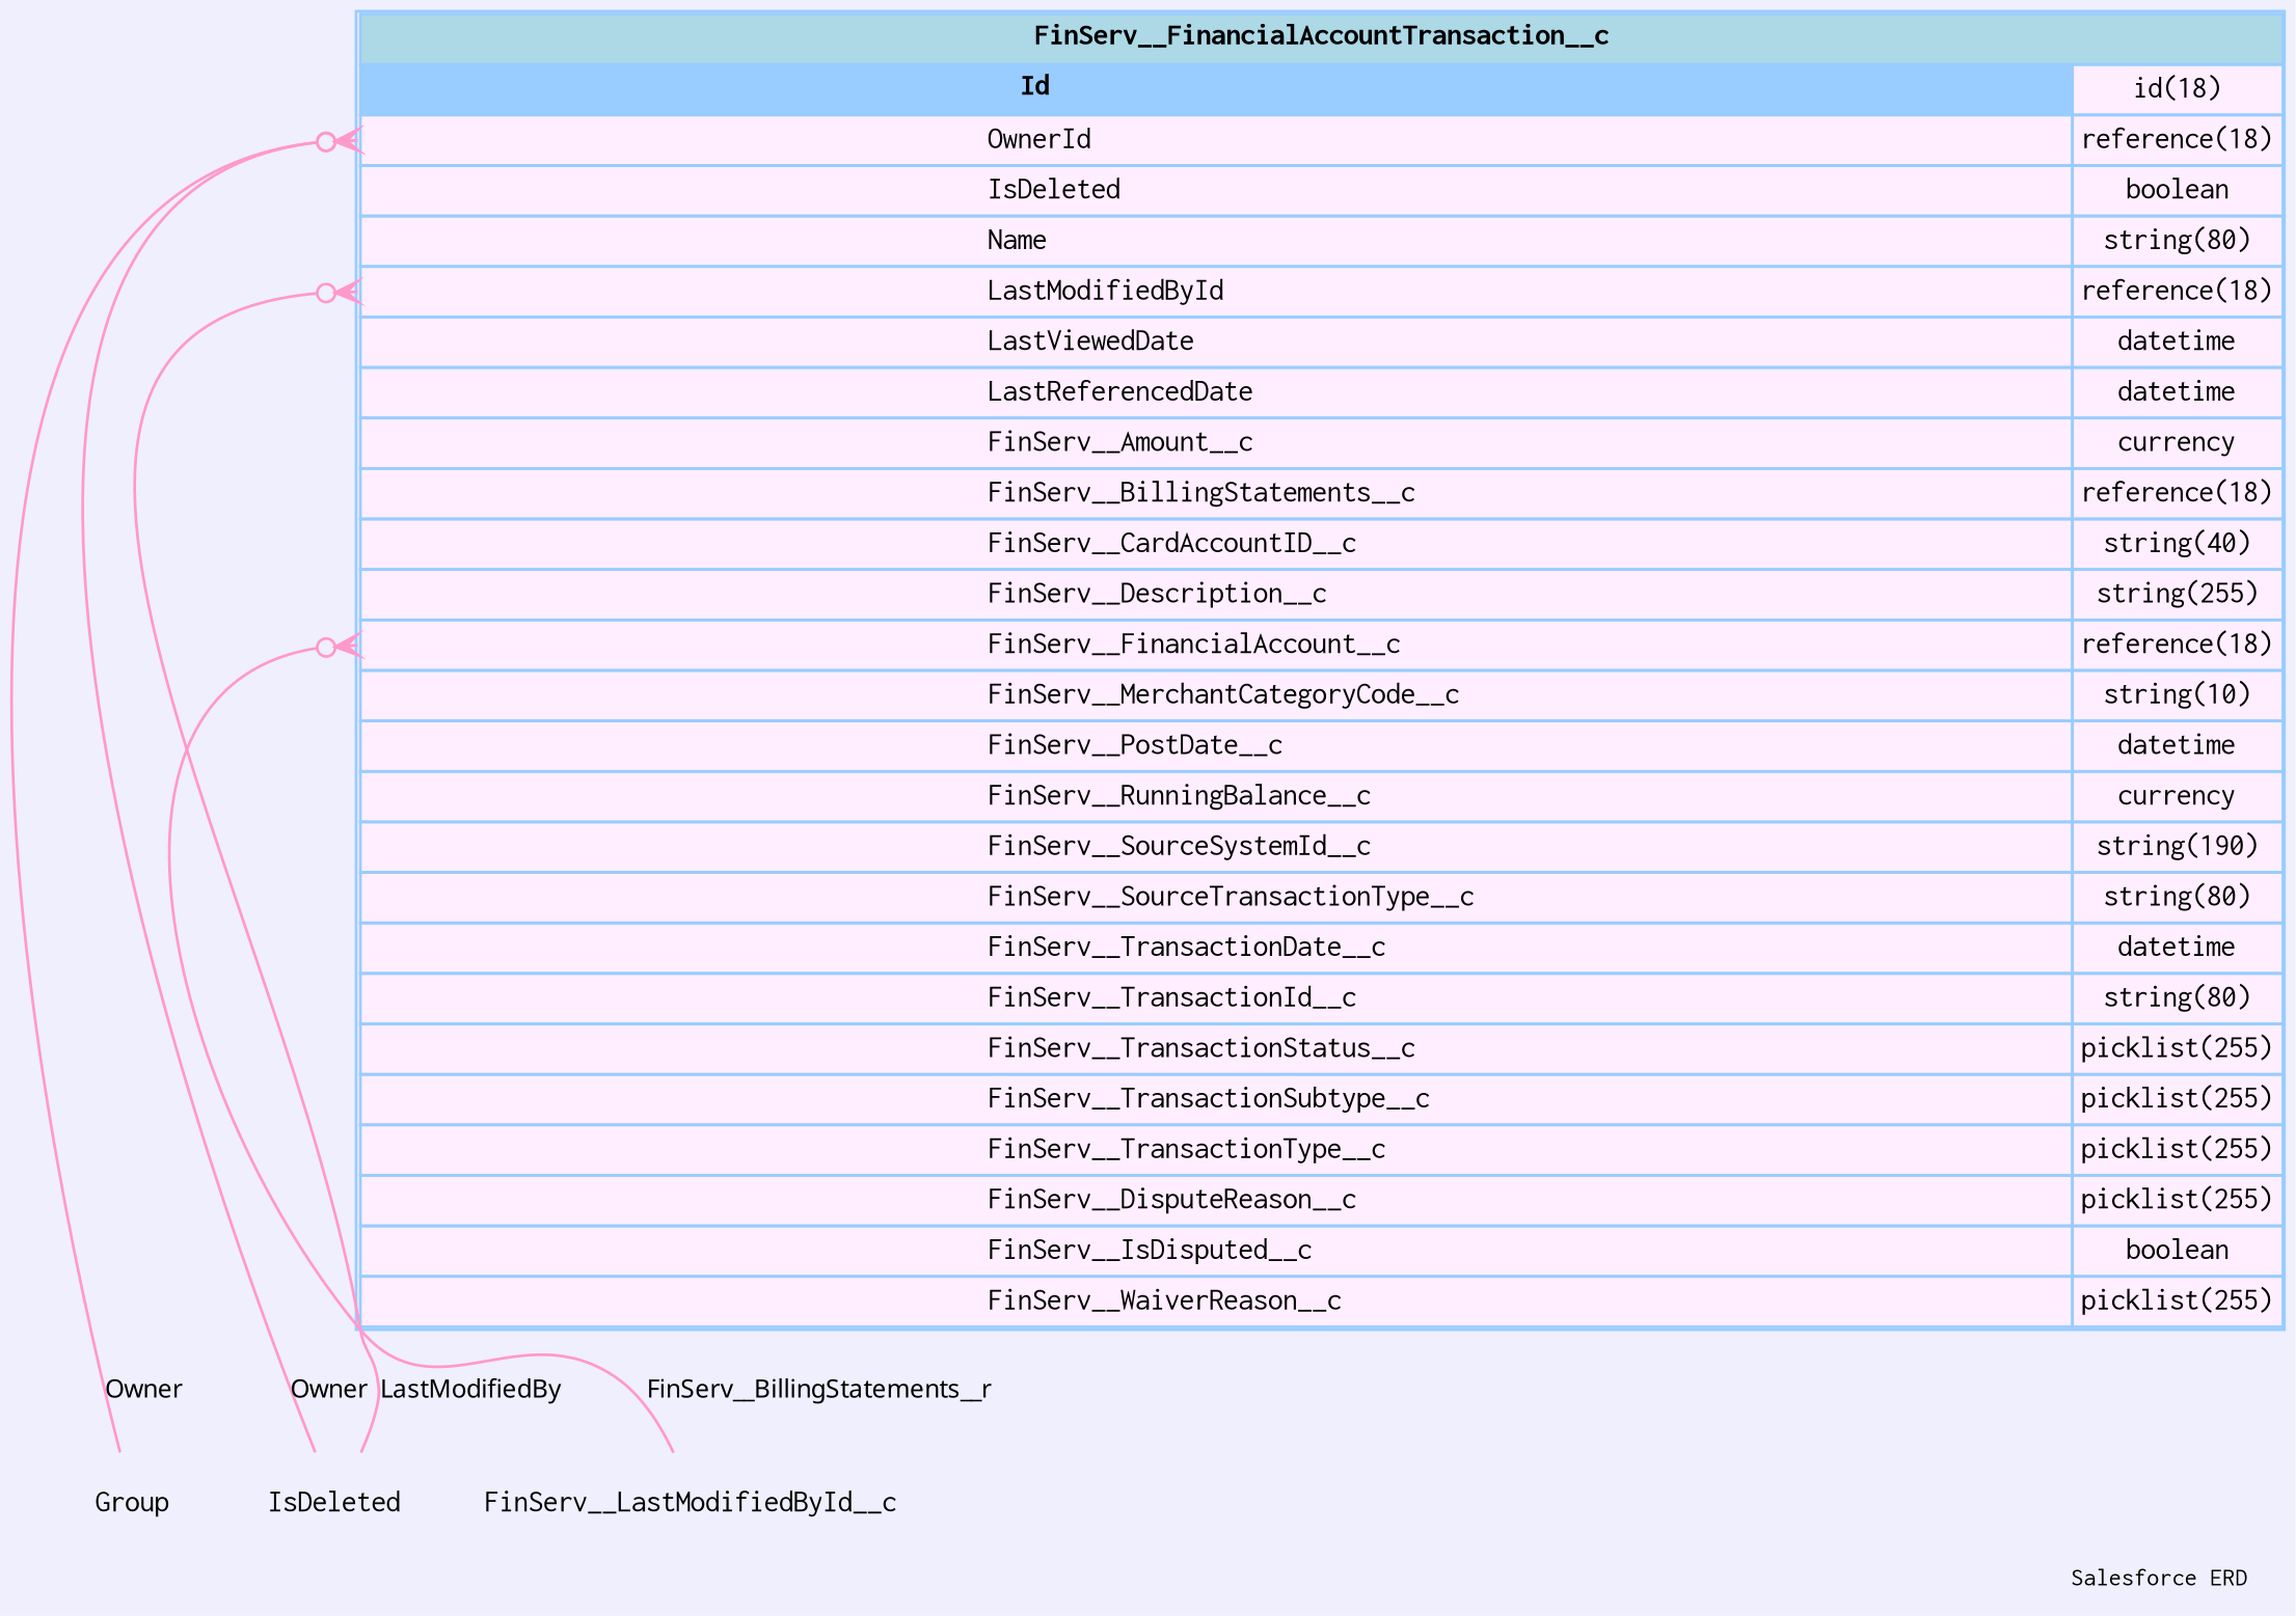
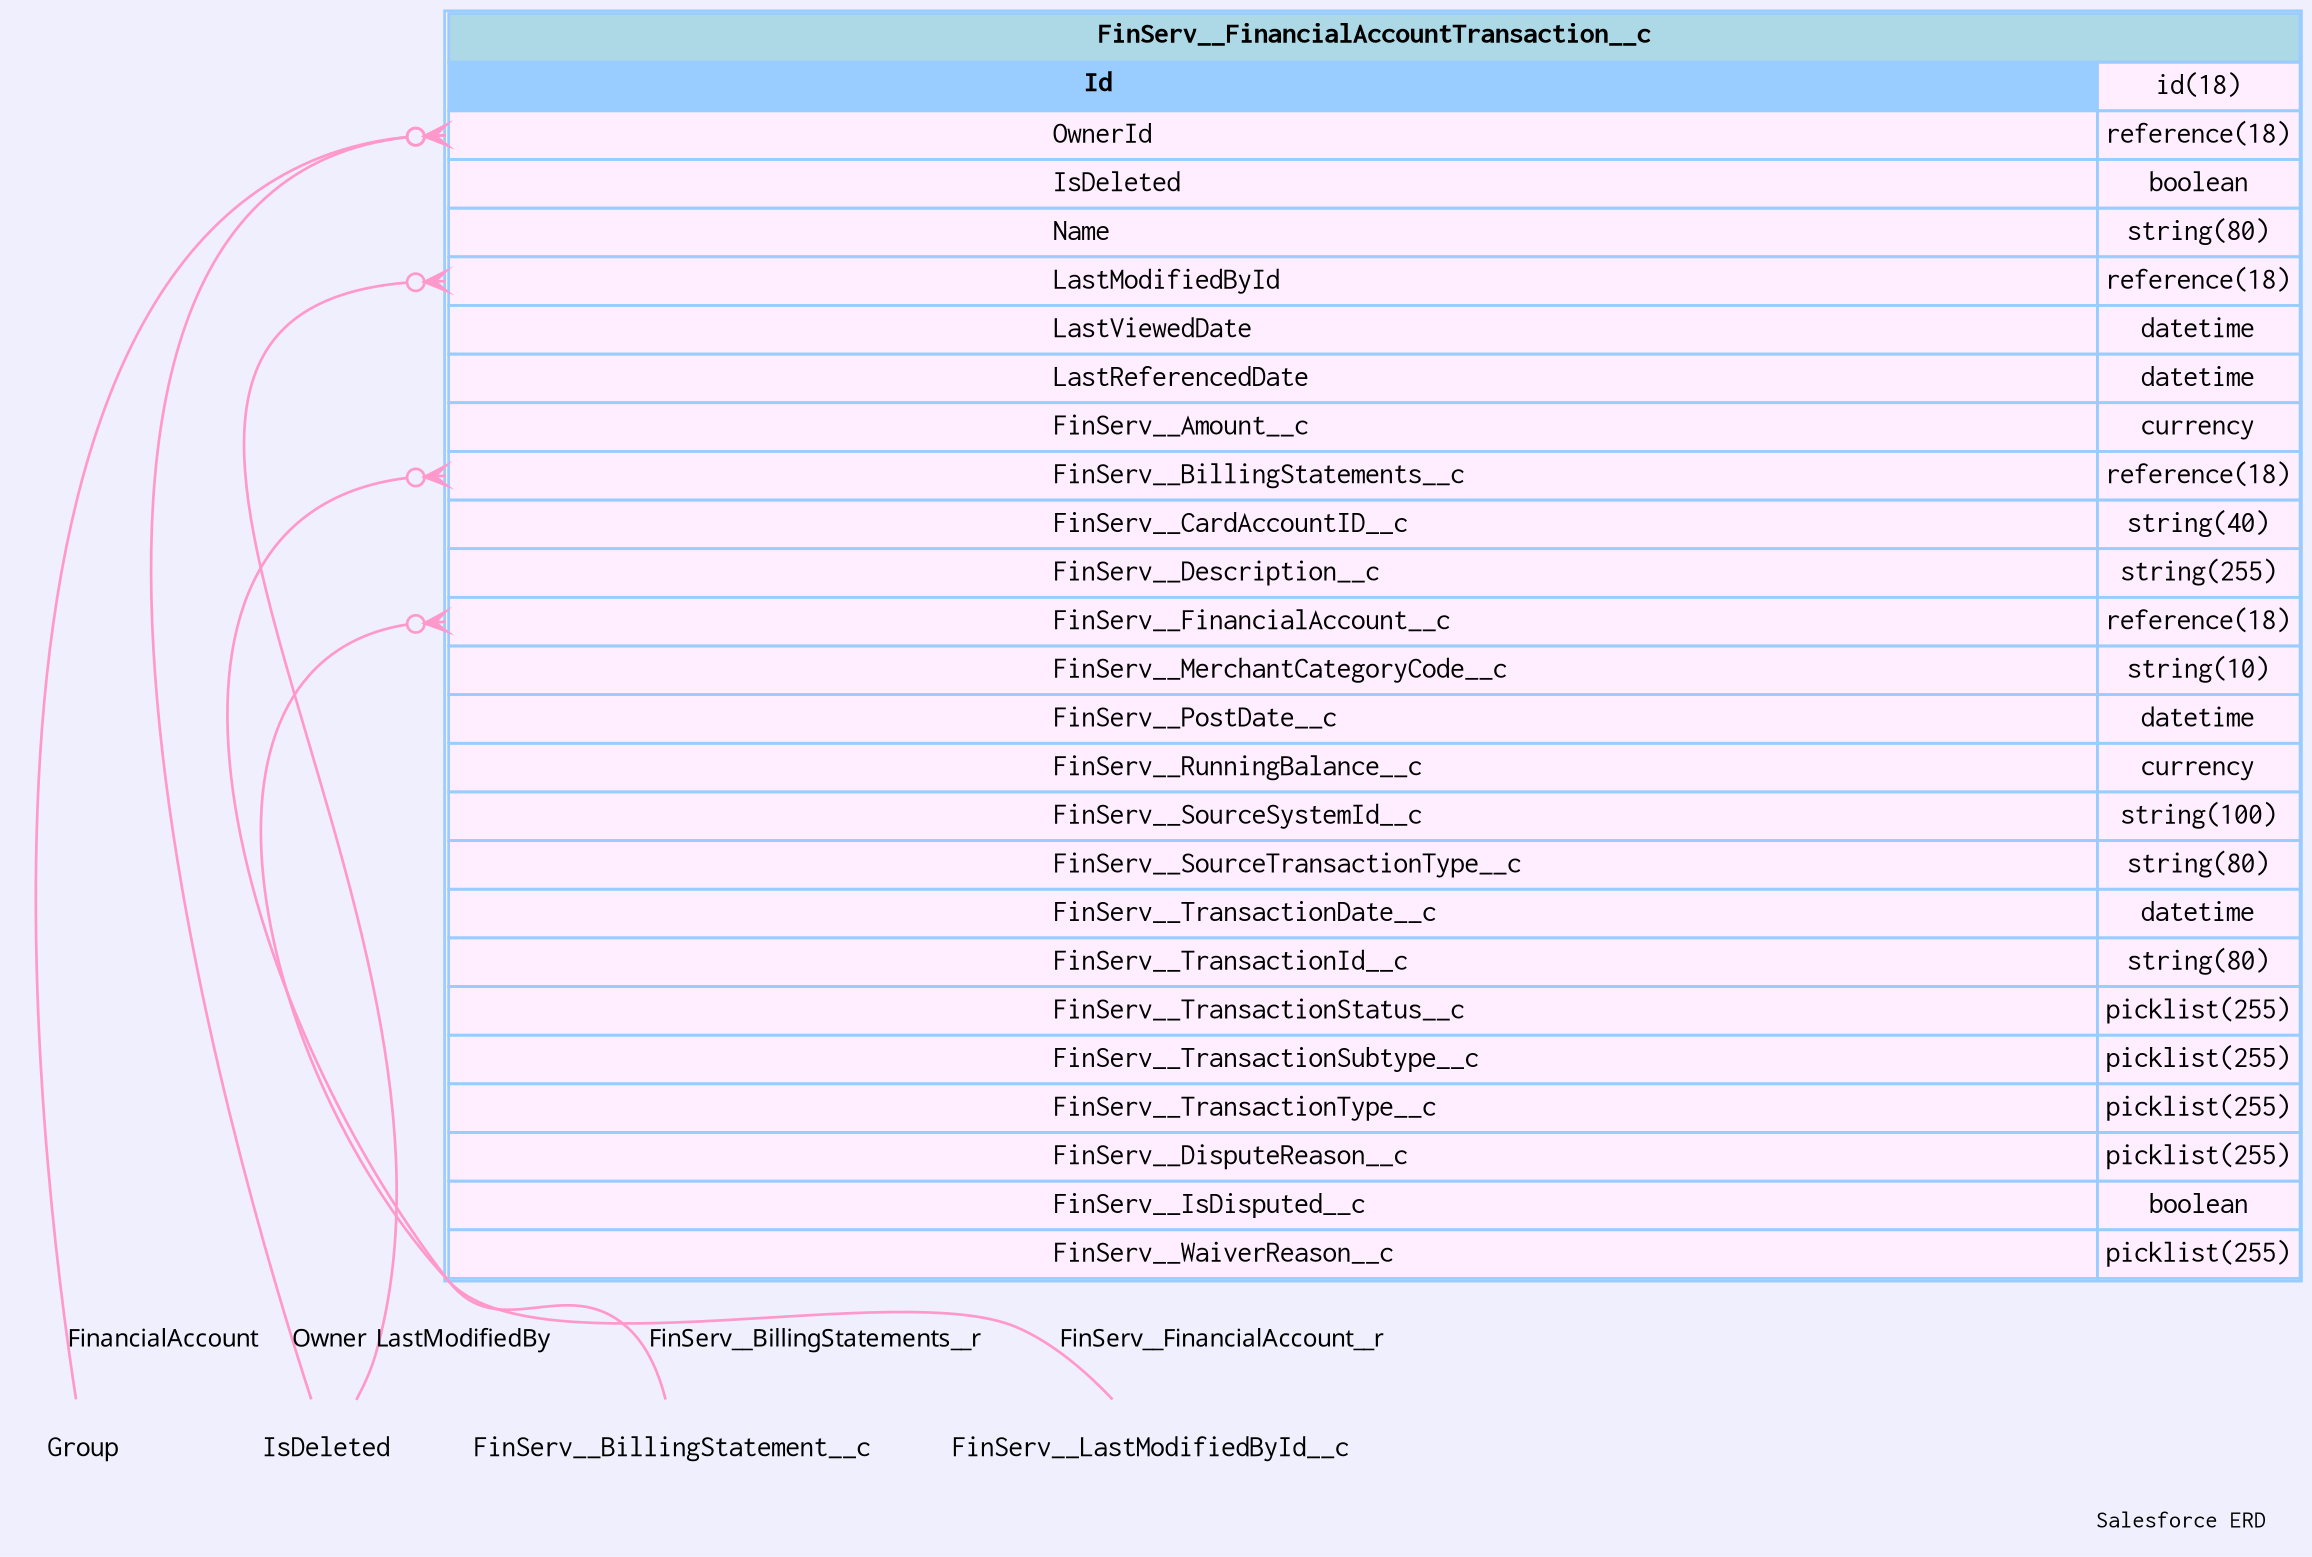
  digraph {
    bgcolor="#efeffd"
    fontname=Courier
    fontsize=9
    label="Salesforce ERD "
    labeljust=r
    nodesep=0.18
    rankdir=TB
    ranksep=0.46
    node [color="#99ccff" fontname=Courier fontsize=11 shape=plaintext]
    edge [arrowhead=none arrowsize=0.8 arrowtail=crowodot color="#ff99cc" dir=back fontname=Monaco fontsize=9 headport="Id:e" tailport="OwnerId:w"]
-   n1 [label=<                 <table border="1" cellborder="1" cellspacing="0" bgcolor="#ffeeff" >                      <tr><td colspan="3" bgcolor="lightblue"><b>FinServ__FinancialAccountTransaction__c</b></td></tr>              <tr>                                         <td  bgcolor="#99ccff" port="Id" align="left">                                            <b>Id</b>                                         </td><td>id(18)</td></tr> <tr>                                          <td port="OwnerId" align="left">                                          OwnerId                                        </td><td>reference(18)</td></tr> <tr>                                          <td port="IsDeleted" align="left">                                          IsDeleted                                        </td><td>boolean</td></tr> <tr>                                          <td port="Name" align="left">                                          Name                                        </td><td>string(80)</td></tr> <tr>                                          <td port="LastModifiedById" align="left">                                          LastModifiedById                                        </td><td>reference(18)</td></tr> <tr>                                          <td port="LastViewedDate" align="left">                                          LastViewedDate                                        </td><td>datetime</td></tr> <tr>                                          <td port="LastReferencedDate" align="left">                                          LastReferencedDate                                        </td><td>datetime</td></tr> <tr>                                          <td port="FinServ__Amount__c" align="left">                                          FinServ__Amount__c                                        </td><td>currency</td></tr> <tr>                                          <td port="FinServ__BillingStatements__c" align="left">                                          FinServ__BillingStatements__c                                        </td><td>reference(18)</td></tr> <tr>                                          <td port="FinServ__CardAccountID__c" align="left">                                          FinServ__CardAccountID__c                                        </td><td>string(40)</td></tr> <tr>                                          <td port="FinServ__Description__c" align="left">                                          FinServ__Description__c                                        </td><td>string(255)</td></tr> <tr>                                          <td port="FinServ__FinancialAccount__c" align="left">                                          FinServ__FinancialAccount__c                                        </td><td>reference(18)</td></tr> <tr>                                          <td port="FinServ__MerchantCategoryCode__c" align="left">                                          FinServ__MerchantCategoryCode__c                                        </td><td>string(10)</td></tr> <tr>                                          <td port="FinServ__PostDate__c" align="left">                                          FinServ__PostDate__c                                        </td><td>datetime</td></tr> <tr>                                          <td port="FinServ__RunningBalance__c" align="left">                                          FinServ__RunningBalance__c                                        </td><td>currency</td></tr> <tr>                                          <td port="FinServ__SourceSystemId__c" align="left">                                          FinServ__SourceSystemId__c                                        </td><td>string(190)</td></tr> <tr>                                          <td port="FinServ__SourceTransactionType__c" align="left">                                          FinServ__SourceTransactionType__c                                        </td><td>string(80)</td></tr> <tr>                                          <td port="FinServ__TransactionDate__c" align="left">                                          FinServ__TransactionDate__c                                        </td><td>datetime</td></tr> <tr>                                          <td port="FinServ__TransactionId__c" align="left">                                          FinServ__TransactionId__c                                        </td><td>string(80)</td></tr> <tr>                                          <td port="FinServ__TransactionStatus__c" align="left">                                          FinServ__TransactionStatus__c                                        </td><td>picklist(255)</td></tr> <tr>                                          <td port="FinServ__TransactionSubtype__c" align="left">                                          FinServ__TransactionSubtype__c                                        </td><td>picklist(255)</td></tr> <tr>                                          <td port="FinServ__TransactionType__c" align="left">                                          FinServ__TransactionType__c                                        </td><td>picklist(255)</td></tr> <tr>                                          <td port="FinServ__DisputeReason__c" align="left">                                          FinServ__DisputeReason__c                                        </td><td>picklist(255)</td></tr> <tr>                                          <td port="FinServ__IsDisputed__c" align="left">                                          FinServ__IsDisputed__c                                        </td><td>boolean</td></tr> <tr>                                          <td port="FinServ__WaiverReason__c" align="left">                                          FinServ__WaiverReason__c                                        </td><td>picklist(255)</td></tr>                             </table>                 > margin=0 shape=none]
+   n1 [label=<                 <table border="1" cellborder="1" cellspacing="0" bgcolor="#ffeeff" >                      <tr><td colspan="3" bgcolor="lightblue"><b>FinServ__FinancialAccountTransaction__c</b></td></tr>              <tr>                                         <td  bgcolor="#99ccff" port="Id" align="left">                                            <b>Id</b>                                         </td><td>id(18)</td></tr> <tr>                                          <td port="OwnerId" align="left">                                          OwnerId                                        </td><td>reference(18)</td></tr> <tr>                                          <td port="IsDeleted" align="left">                                          IsDeleted                                        </td><td>boolean</td></tr> <tr>                                          <td port="Name" align="left">                                          Name                                        </td><td>string(80)</td></tr> <tr>                                          <td port="LastModifiedById" align="left">                                          LastModifiedById                                        </td><td>reference(18)</td></tr> <tr>                                          <td port="LastViewedDate" align="left">                                          LastViewedDate                                        </td><td>datetime</td></tr> <tr>                                          <td port="LastReferencedDate" align="left">                                          LastReferencedDate                                        </td><td>datetime</td></tr> <tr>                                          <td port="FinServ__Amount__c" align="left">                                          FinServ__Amount__c                                        </td><td>currency</td></tr> <tr>                                          <td port="FinServ__BillingStatements__c" align="left">                                          FinServ__BillingStatements__c                                        </td><td>reference(18)</td></tr> <tr>                                          <td port="FinServ__CardAccountID__c" align="left">                                          FinServ__CardAccountID__c                                        </td><td>string(40)</td></tr> <tr>                                          <td port="FinServ__Description__c" align="left">                                          FinServ__Description__c                                        </td><td>string(255)</td></tr> <tr>                                          <td port="FinServ__FinancialAccount__c" align="left">                                          FinServ__FinancialAccount__c                                        </td><td>reference(18)</td></tr> <tr>                                          <td port="FinServ__MerchantCategoryCode__c" align="left">                                          FinServ__MerchantCategoryCode__c                                        </td><td>string(10)</td></tr> <tr>                                          <td port="FinServ__PostDate__c" align="left">                                          FinServ__PostDate__c                                        </td><td>datetime</td></tr> <tr>                                          <td port="FinServ__RunningBalance__c" align="left">                                          FinServ__RunningBalance__c                                        </td><td>currency</td></tr> <tr>                                          <td port="FinServ__SourceSystemId__c" align="left">                                          FinServ__SourceSystemId__c                                        </td><td>string(100)</td></tr> <tr>                                          <td port="FinServ__SourceTransactionType__c" align="left">                                          FinServ__SourceTransactionType__c                                        </td><td>string(80)</td></tr> <tr>                                          <td port="FinServ__TransactionDate__c" align="left">                                          FinServ__TransactionDate__c                                        </td><td>datetime</td></tr> <tr>                                          <td port="FinServ__TransactionId__c" align="left">                                          FinServ__TransactionId__c                                        </td><td>string(80)</td></tr> <tr>                                          <td port="FinServ__TransactionStatus__c" align="left">                                          FinServ__TransactionStatus__c                                        </td><td>picklist(255)</td></tr> <tr>                                          <td port="FinServ__TransactionSubtype__c" align="left">                                          FinServ__TransactionSubtype__c                                        </td><td>picklist(255)</td></tr> <tr>                                          <td port="FinServ__TransactionType__c" align="left">                                          FinServ__TransactionType__c                                        </td><td>picklist(255)</td></tr> <tr>                                          <td port="FinServ__DisputeReason__c" align="left">                                          FinServ__DisputeReason__c                                        </td><td>picklist(255)</td></tr> <tr>                                          <td port="FinServ__IsDisputed__c" align="left">                                          FinServ__IsDisputed__c                                        </td><td>boolean</td></tr> <tr>                                          <td port="FinServ__WaiverReason__c" align="left">                                          FinServ__WaiverReason__c                                        </td><td>picklist(255)</td></tr>                             </table>                 > margin=0 shape=none]
    Group
    n3 [label=IsDeleted]
+   FinServ__BillingStatement__c
    n5 [label=FinServ__LastModifiedById__c]
-   n1 -> Group [label=Owner]
+   n1 -> Group [label=FinancialAccount]
    n1 -> n3 [label=Owner]
    n1 -> n3 [label=LastModifiedBy tailport="LastModifiedById:w"]
-   n1 -> n5 [label=FinServ__BillingStatements__r tailport="FinServ__FinancialAccount__c:w"]
+   n1 -> FinServ__BillingStatement__c [label=FinServ__BillingStatements__r tailport="FinServ__BillingStatements__c:w"]
+   n1 -> n5 [label=FinServ__FinancialAccount__r tailport="FinServ__FinancialAccount__c:w"]
  }
